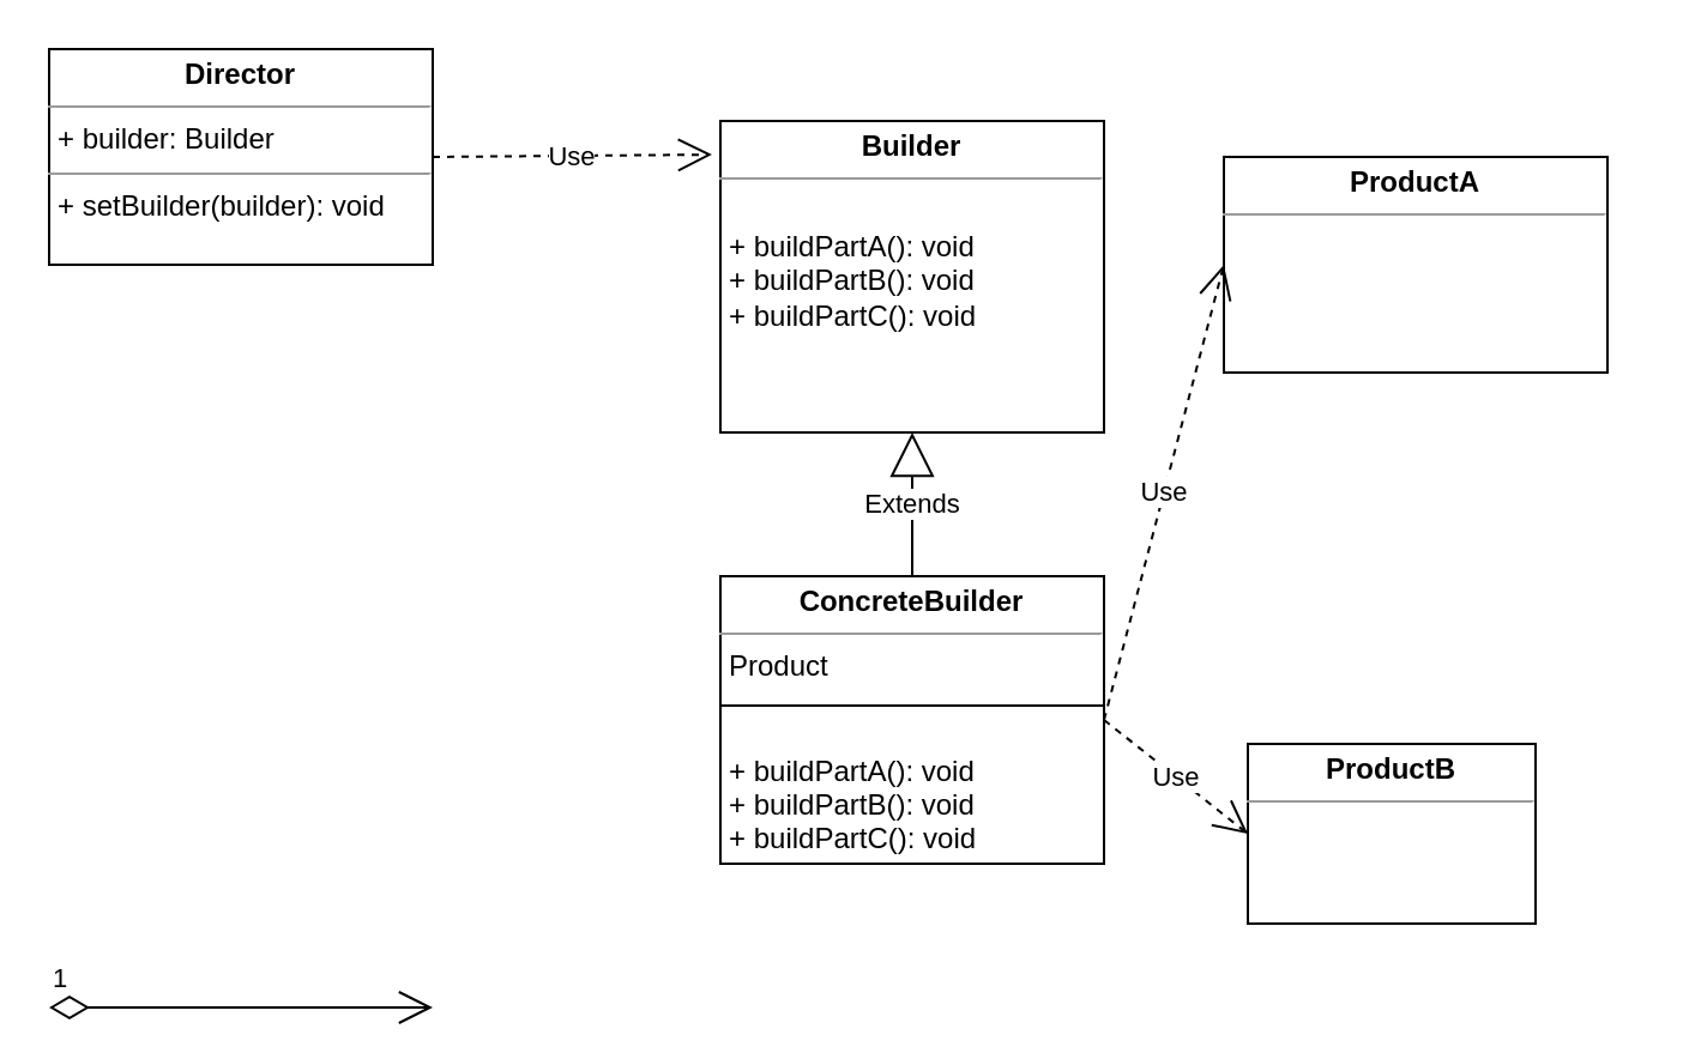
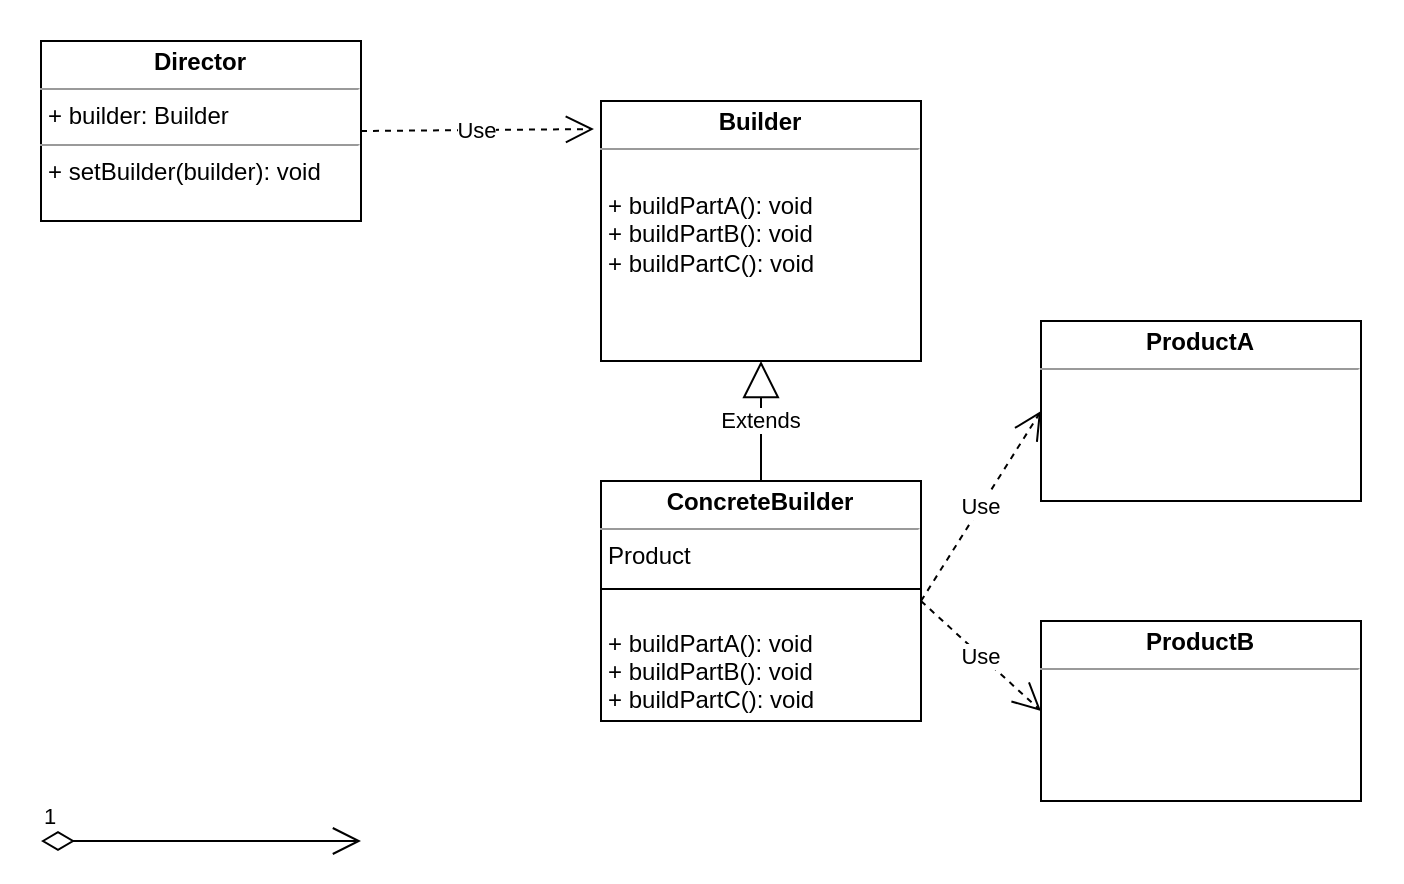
  <mxCell id="0" />
  <mxCell id="1" parent="0" />
  <mxCell id="2" value="&lt;p style=&quot;margin: 0px ; margin-top: 4px ; text-align: center&quot;&gt;&lt;b&gt;Director&lt;/b&gt;&lt;/p&gt;&lt;hr size=&quot;1&quot;&gt;&lt;p style=&quot;margin: 0px ; margin-left: 4px&quot;&gt;+ builder: Builder&lt;/p&gt;&lt;hr size=&quot;1&quot;&gt;&lt;p style=&quot;margin: 0px ; margin-left: 4px&quot;&gt;+ setBuilder(builder): void&lt;/p&gt;" style="verticalAlign=top;align=left;overflow=fill;fontSize=12;fontFamily=Helvetica;html=1;" parent="1" vertex="1"><mxGeometry x="20" y="20" width="160" height="90" as="geometry" /></mxCell>
  <mxCell id="3" value="&lt;p style=&quot;margin: 0px ; margin-top: 4px ; text-align: center&quot;&gt;&lt;b&gt;Builder&lt;/b&gt;&lt;/p&gt;&lt;hr size=&quot;1&quot;&gt;&lt;p style=&quot;margin: 0px ; margin-left: 4px&quot;&gt;&lt;br&gt;&lt;/p&gt;&lt;p style=&quot;margin: 0px ; margin-left: 4px&quot;&gt;+ buildPartA(): void&lt;/p&gt;&lt;p style=&quot;margin: 0px ; margin-left: 4px&quot;&gt;+ buildPartB(): void&lt;br&gt;&lt;/p&gt;&lt;p style=&quot;margin: 0px ; margin-left: 4px&quot;&gt;+ buildPartC(): void&lt;/p&gt;" style="verticalAlign=top;align=left;overflow=fill;fontSize=12;fontFamily=Helvetica;html=1;" parent="1" vertex="1"><mxGeometry x="300" y="50" width="160" height="130" as="geometry" /></mxCell>
  <mxCell id="4" value="&lt;p style=&quot;margin: 0px ; margin-top: 4px ; text-align: center&quot;&gt;&lt;b&gt;ConcreteBuilder&lt;/b&gt;&lt;/p&gt;&lt;hr size=&quot;1&quot;&gt;&lt;p style=&quot;margin: 0px ; margin-left: 4px&quot;&gt;Product&lt;/p&gt;&lt;p style=&quot;margin: 0px 0px 0px 4px&quot;&gt;&lt;br&gt;&lt;/p&gt;&lt;p style=&quot;margin: 0px 0px 0px 4px&quot;&gt;&lt;br&gt;&lt;/p&gt;&lt;p style=&quot;margin: 0px 0px 0px 4px&quot;&gt;+ buildPartA(): void&lt;/p&gt;&lt;p style=&quot;margin: 0px 0px 0px 4px&quot;&gt;+ buildPartB(): void&lt;br&gt;&lt;/p&gt;&lt;p style=&quot;margin: 0px 0px 0px 4px&quot;&gt;+ buildPartC(): void&lt;/p&gt;" style="verticalAlign=top;align=left;overflow=fill;fontSize=12;fontFamily=Helvetica;html=1;" parent="1" vertex="1"><mxGeometry x="300" y="240" width="160" height="120" as="geometry" /></mxCell>
- <mxCell id="5" value="&lt;p style=&quot;margin: 0px ; margin-top: 4px ; text-align: center&quot;&gt;&lt;b&gt;ProductA&lt;/b&gt;&lt;/p&gt;&lt;hr size=&quot;1&quot;&gt;&lt;p style=&quot;margin: 0px ; margin-left: 4px&quot;&gt;&lt;br&gt;&lt;/p&gt;&lt;p style=&quot;margin: 0px ; margin-left: 4px&quot;&gt;&lt;br&gt;&lt;/p&gt;" style="verticalAlign=top;align=left;overflow=fill;fontSize=12;fontFamily=Helvetica;html=1;" parent="1" vertex="1"><mxGeometry x="510" y="65" width="160" height="90" as="geometry" /></mxCell>
- <mxCell id="6" value="&lt;p style=&quot;margin: 0px ; margin-top: 4px ; text-align: center&quot;&gt;&lt;b&gt;ProductB&lt;/b&gt;&lt;br&gt;&lt;/p&gt;&lt;hr size=&quot;1&quot;&gt;&lt;p style=&quot;margin: 0px ; margin-left: 4px&quot;&gt;&lt;/p&gt;&lt;p style=&quot;margin: 0px ; margin-left: 4px&quot;&gt;&lt;br&gt;&lt;/p&gt;" style="verticalAlign=top;align=left;overflow=fill;fontSize=12;fontFamily=Helvetica;html=1;" parent="1" vertex="1"><mxGeometry x="520" y="310" width="120" height="75" as="geometry" /></mxCell>
+ <mxCell id="5" value="&lt;p style=&quot;margin: 0px ; margin-top: 4px ; text-align: center&quot;&gt;&lt;b&gt;ProductA&lt;/b&gt;&lt;/p&gt;&lt;hr size=&quot;1&quot;&gt;&lt;p style=&quot;margin: 0px ; margin-left: 4px&quot;&gt;&lt;br&gt;&lt;/p&gt;&lt;p style=&quot;margin: 0px ; margin-left: 4px&quot;&gt;&lt;br&gt;&lt;/p&gt;" style="verticalAlign=top;align=left;overflow=fill;fontSize=12;fontFamily=Helvetica;html=1;" parent="1" vertex="1"><mxGeometry x="520" y="160" width="160" height="90" as="geometry" /></mxCell>
+ <mxCell id="6" value="&lt;p style=&quot;margin: 0px ; margin-top: 4px ; text-align: center&quot;&gt;&lt;b&gt;ProductB&lt;/b&gt;&lt;br&gt;&lt;/p&gt;&lt;hr size=&quot;1&quot;&gt;&lt;p style=&quot;margin: 0px ; margin-left: 4px&quot;&gt;&lt;/p&gt;&lt;p style=&quot;margin: 0px ; margin-left: 4px&quot;&gt;&lt;br&gt;&lt;/p&gt;" style="verticalAlign=top;align=left;overflow=fill;fontSize=12;fontFamily=Helvetica;html=1;" parent="1" vertex="1"><mxGeometry x="520" y="310" width="160" height="90" as="geometry" /></mxCell>
  <mxCell id="7" value="Extends" style="endArrow=block;endSize=16;endFill=0;html=1;entryX=0.5;entryY=1;entryDx=0;entryDy=0;exitX=0.5;exitY=0;exitDx=0;exitDy=0;" parent="1" source="4" target="3" edge="1"><mxGeometry width="160" relative="1" as="geometry"><mxPoint x="20" y="420" as="sourcePoint" /><mxPoint x="180" y="420" as="targetPoint" /></mxGeometry></mxCell>
  <mxCell id="8" value="Use" style="endArrow=open;endSize=12;dashed=1;html=1;exitX=1;exitY=0.5;exitDx=0;exitDy=0;entryX=0;entryY=0.5;entryDx=0;entryDy=0;" parent="1" source="4" target="5" edge="1"><mxGeometry width="160" relative="1" as="geometry"><mxPoint x="20" y="420" as="sourcePoint" /><mxPoint x="180" y="420" as="targetPoint" /></mxGeometry></mxCell>
  <mxCell id="9" value="Use" style="endArrow=open;endSize=12;dashed=1;html=1;exitX=1;exitY=0.5;exitDx=0;exitDy=0;entryX=0;entryY=0.5;entryDx=0;entryDy=0;" parent="1" source="4" target="6" edge="1"><mxGeometry width="160" relative="1" as="geometry"><mxPoint x="20" y="420" as="sourcePoint" /><mxPoint x="180" y="420" as="targetPoint" /></mxGeometry></mxCell>
  <mxCell id="10" value="Use" style="endArrow=open;endSize=12;dashed=1;html=1;exitX=1;exitY=0.5;exitDx=0;exitDy=0;entryX=-0.022;entryY=0.108;entryDx=0;entryDy=0;entryPerimeter=0;" parent="1" source="2" target="3" edge="1"><mxGeometry width="160" relative="1" as="geometry"><mxPoint x="70" y="230" as="sourcePoint" /><mxPoint x="230" y="230" as="targetPoint" /></mxGeometry></mxCell>
  <mxCell id="11" value="" style="line;strokeWidth=1;fillColor=none;align=left;verticalAlign=middle;spacingTop=-1;spacingLeft=3;spacingRight=3;rotatable=0;labelPosition=right;points=[];portConstraint=eastwest;" parent="1" vertex="1"><mxGeometry x="300" y="290" width="160" height="8" as="geometry" /></mxCell>
  <mxCell id="12" value="1" style="endArrow=open;html=1;endSize=12;startArrow=diamondThin;startSize=14;startFill=0;edgeStyle=orthogonalEdgeStyle;align=left;verticalAlign=bottom;" parent="1" edge="1"><mxGeometry x="-1" y="3" relative="1" as="geometry"><mxPoint x="20" y="420" as="sourcePoint" /><mxPoint x="180" y="420" as="targetPoint" /></mxGeometry></mxCell>
